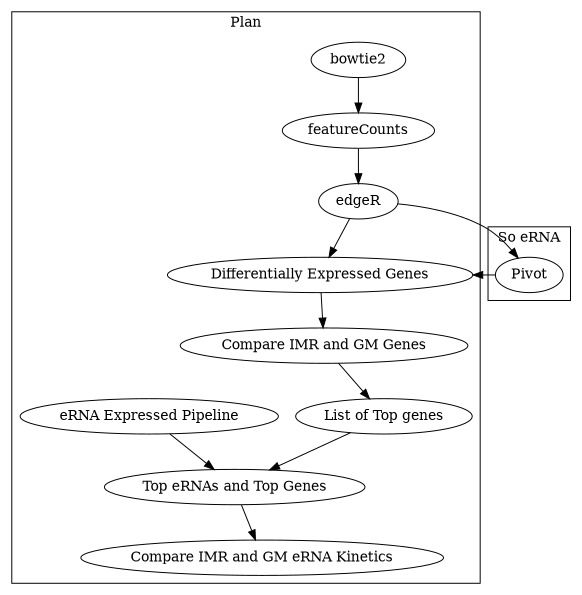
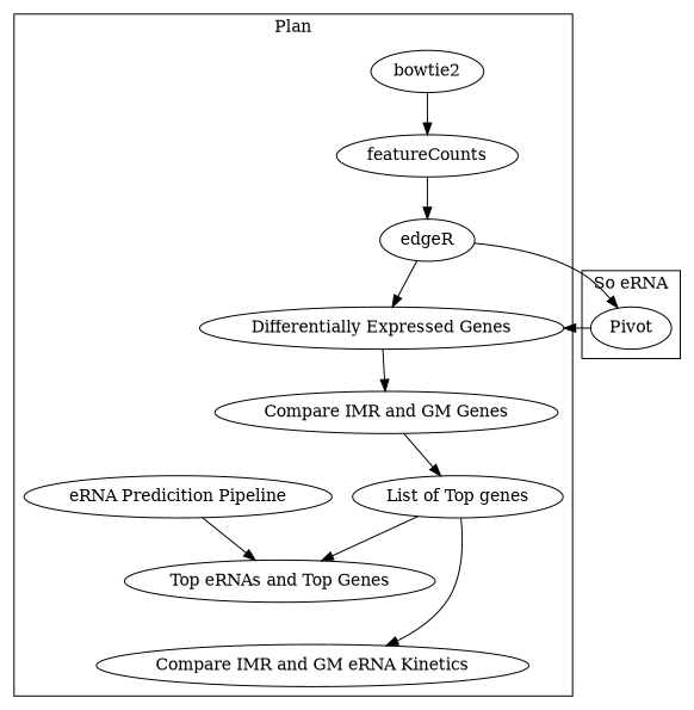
  digraph {
    bowtie2
    featureCounts
    edgeR
    "Differentially Expressed Genes"
    "Compare IMR and GM Genes"
    "List of Top genes"
    n7 [label="Top eRNAs and Top Genes"]
    "Compare IMR and GM eRNA Kinetics"
-   "eRNA Predicition Pipeline" [label="eRNA Expressed Pipeline"]
+   "eRNA Predicition Pipeline"
    Pivot
    subgraph cluster_1 {
      label=Plan
      bowtie2
      featureCounts
      edgeR
      "Differentially Expressed Genes"
      "Compare IMR and GM Genes"
      "List of Top genes"
      n7
      "Compare IMR and GM eRNA Kinetics"
      "eRNA Predicition Pipeline"
    }
    subgraph cluster_2 {
      label="So eRNA"
      Pivot
    }
    bowtie2 -> featureCounts
    featureCounts -> edgeR
    edgeR -> "Differentially Expressed Genes" [shape=box]
    edgeR -> Pivot
    "Differentially Expressed Genes" -> "Compare IMR and GM Genes"
    "Compare IMR and GM Genes" -> "List of Top genes"
    "List of Top genes" -> n7 [shape=box]
-   n7 -> "Compare IMR and GM eRNA Kinetics"
+   "List of Top genes" -> "Compare IMR and GM eRNA Kinetics"
    "eRNA Predicition Pipeline" -> n7
    Pivot -> "Differentially Expressed Genes"
  }
